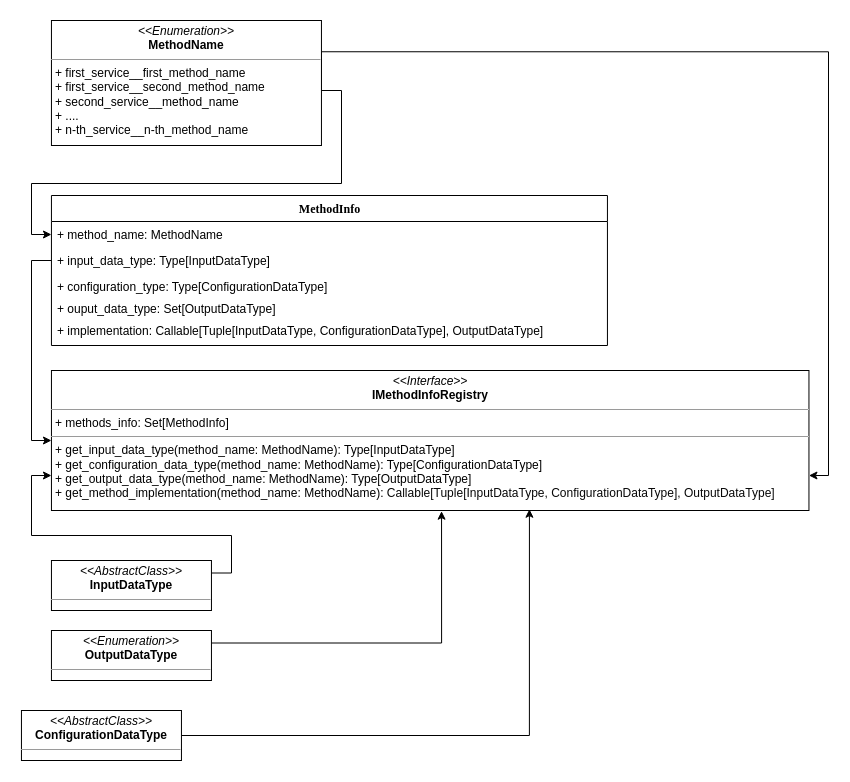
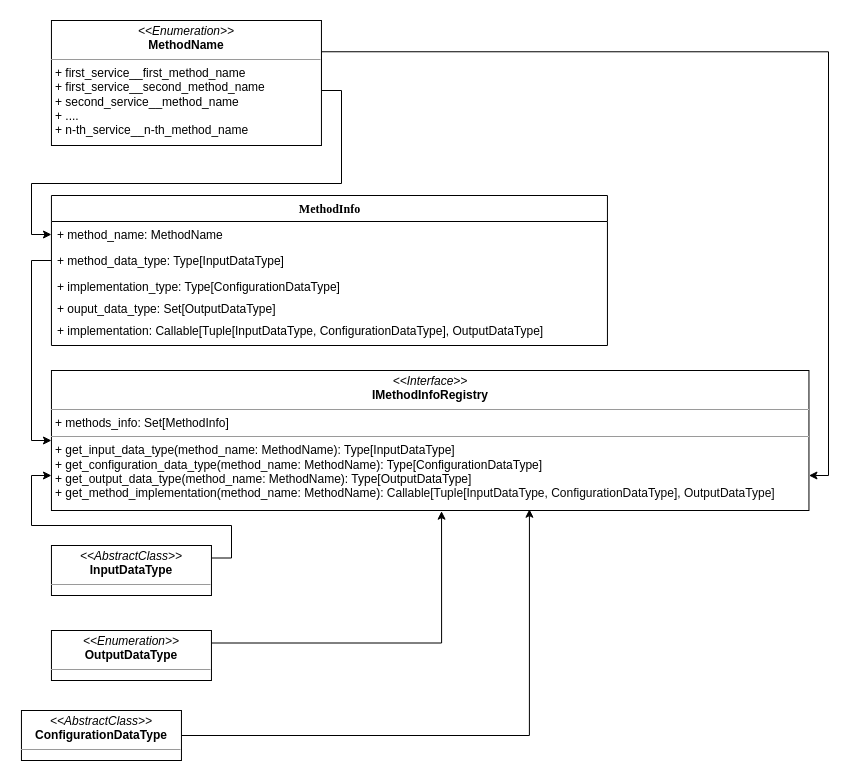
  <mxCell id="0" />
  <mxCell id="1" parent="0" />
  <mxCell id="2" value="&lt;p style=&quot;margin: 0px ; margin-top: 4px ; text-align: center&quot;&gt;&lt;i&gt;&amp;lt;&amp;lt;Interface&amp;gt;&amp;gt;&lt;/i&gt;&lt;br&gt;&lt;b&gt;IMethodInfoRegistry&lt;/b&gt;&lt;br&gt;&lt;/p&gt;&lt;hr size=&quot;1&quot;&gt;&lt;p style=&quot;margin: 0px ; margin-left: 4px&quot;&gt;+ methods_info: Set[MethodInfo]&lt;br&gt;&lt;/p&gt;&lt;hr size=&quot;1&quot;&gt;&lt;p style=&quot;margin: 0px ; margin-left: 4px&quot;&gt;+ get_input_data_type(method_name: MethodName): Type[InputDataType]&lt;/p&gt;&lt;p style=&quot;margin: 0px ; margin-left: 4px&quot;&gt;+ get_configuration_data_type(method_name: MethodName): Type[ConfigurationDataType]&lt;br&gt;&lt;/p&gt;&lt;p style=&quot;margin: 0px ; margin-left: 4px&quot;&gt;+ get_output_data_type(method_name: MethodName): Type[OutputDataType]&lt;br&gt;&lt;/p&gt;&lt;p style=&quot;margin: 0px ; margin-left: 4px&quot;&gt;+ get_method_implementation(method_name: MethodName):&amp;nbsp;&lt;span style=&quot;background-color: rgb(255 , 255 , 255) ; color: rgb(8 , 8 , 8)&quot;&gt;Callable[Tuple[InputDataType, ConfigurationDataType], OutputDataType]&lt;/span&gt;&lt;br&gt;&lt;/p&gt;" style="verticalAlign=top;align=left;overflow=fill;fontSize=12;fontFamily=Helvetica;html=1;rounded=0;shadow=0;comic=0;labelBackgroundColor=none;strokeWidth=1" parent="1" vertex="1"><mxGeometry x="50.95" y="370" width="757.5" height="140" as="geometry" /></mxCell>
  <mxCell id="3" style="edgeStyle=orthogonalEdgeStyle;rounded=0;orthogonalLoop=1;jettySize=auto;html=1;exitX=1;exitY=0.25;exitDx=0;exitDy=0;entryX=0;entryY=0.5;entryDx=0;entryDy=0;" parent="1" source="5" target="7" edge="1"><mxGeometry relative="1" as="geometry"><Array as="points"><mxPoint x="320.95" y="90" /><mxPoint x="340.95" y="90" /><mxPoint x="340.95" y="183" /><mxPoint x="30.95" y="183" /><mxPoint x="30.95" y="234" /></Array></mxGeometry></mxCell>
  <mxCell id="4" style="edgeStyle=orthogonalEdgeStyle;rounded=0;orthogonalLoop=1;jettySize=auto;html=1;exitX=1;exitY=0.25;exitDx=0;exitDy=0;entryX=1;entryY=0.75;entryDx=0;entryDy=0;fontFamily=Helvetica;" parent="1" source="5" target="2" edge="1"><mxGeometry relative="1" as="geometry"><Array as="points"><mxPoint x="827.95" y="51" /><mxPoint x="827.95" y="475" /></Array></mxGeometry></mxCell>
  <mxCell id="5" value="&lt;p style=&quot;margin: 0px ; margin-top: 4px ; text-align: center&quot;&gt;&lt;i&gt;&amp;lt;&amp;lt;Enumeration&amp;gt;&amp;gt;&lt;/i&gt;&lt;br&gt;&lt;b&gt;MethodName&lt;/b&gt;&lt;/p&gt;&lt;hr size=&quot;1&quot;&gt;&lt;p style=&quot;margin: 0px ; margin-left: 4px&quot;&gt;+ first_service__first_method_name&lt;br&gt;+ first_service__second_method_name&lt;/p&gt;&lt;p style=&quot;margin: 0px ; margin-left: 4px&quot;&gt;+ second_service__method_name&lt;/p&gt;&lt;p style=&quot;margin: 0px ; margin-left: 4px&quot;&gt;+ ....&lt;/p&gt;&lt;p style=&quot;margin: 0px ; margin-left: 4px&quot;&gt;+ n-th_service__n-th_method_name&lt;/p&gt;" style="verticalAlign=top;align=left;overflow=fill;fontSize=12;fontFamily=Helvetica;html=1;rounded=0;shadow=0;comic=0;labelBackgroundColor=none;strokeWidth=1" parent="1" vertex="1"><mxGeometry x="50.95" y="20" width="270" height="125" as="geometry" /></mxCell>
  <mxCell id="6" value="MethodInfo" style="swimlane;html=1;fontStyle=1;align=center;verticalAlign=top;childLayout=stackLayout;horizontal=1;startSize=26;horizontalStack=0;resizeParent=1;resizeLast=0;collapsible=1;marginBottom=0;swimlaneFillColor=#ffffff;rounded=0;shadow=0;comic=0;labelBackgroundColor=none;strokeWidth=1;fillColor=none;fontFamily=Verdana;fontSize=12" parent="1" vertex="1"><mxGeometry x="50.95" y="195" width="556" height="150" as="geometry" /></mxCell>
  <mxCell id="7" value="+ method_name: MethodName" style="text;html=1;strokeColor=none;fillColor=none;align=left;verticalAlign=top;spacingLeft=4;spacingRight=4;whiteSpace=wrap;overflow=hidden;rotatable=0;points=[[0,0.5],[1,0.5]];portConstraint=eastwest;" parent="6" vertex="1"><mxGeometry y="26" width="556" height="26" as="geometry" /></mxCell>
- <mxCell id="8" value="+ input_data_type: Type[InputDataType]" style="text;html=1;strokeColor=none;fillColor=none;align=left;verticalAlign=top;spacingLeft=4;spacingRight=4;whiteSpace=wrap;overflow=hidden;rotatable=0;points=[[0,0.5],[1,0.5]];portConstraint=eastwest;" parent="6" vertex="1"><mxGeometry y="52" width="556" height="26" as="geometry" /></mxCell>
- <mxCell id="9" value="+ configuration_type: Type[ConfigurationDataType]" style="text;html=1;strokeColor=none;fillColor=none;align=left;verticalAlign=top;spacingLeft=4;spacingRight=4;whiteSpace=wrap;overflow=hidden;rotatable=0;points=[[0,0.5],[1,0.5]];portConstraint=eastwest;" parent="6" vertex="1"><mxGeometry y="78" width="556" height="22" as="geometry" /></mxCell>
+ <mxCell id="8" value="+ method_data_type: Type[InputDataType]" style="text;html=1;strokeColor=none;fillColor=none;align=left;verticalAlign=top;spacingLeft=4;spacingRight=4;whiteSpace=wrap;overflow=hidden;rotatable=0;points=[[0,0.5],[1,0.5]];portConstraint=eastwest;" parent="6" vertex="1"><mxGeometry y="52" width="556" height="26" as="geometry" /></mxCell>
+ <mxCell id="9" value="+ implementation_type: Type[ConfigurationDataType]" style="text;html=1;strokeColor=none;fillColor=none;align=left;verticalAlign=top;spacingLeft=4;spacingRight=4;whiteSpace=wrap;overflow=hidden;rotatable=0;points=[[0,0.5],[1,0.5]];portConstraint=eastwest;" parent="6" vertex="1"><mxGeometry y="78" width="556" height="22" as="geometry" /></mxCell>
  <mxCell id="10" value="+ ouput_data_type: Set[OutputDataType]" style="text;html=1;strokeColor=none;fillColor=none;align=left;verticalAlign=top;spacingLeft=4;spacingRight=4;whiteSpace=wrap;overflow=hidden;rotatable=0;points=[[0,0.5],[1,0.5]];portConstraint=eastwest;" parent="6" vertex="1"><mxGeometry y="100" width="556" height="22" as="geometry" /></mxCell>
  <mxCell id="11" value="+ implementation: Callable[Tuple[InputDataType, ConfigurationDataType], OutputDataType]" style="text;html=1;strokeColor=none;fillColor=none;align=left;verticalAlign=top;spacingLeft=4;spacingRight=4;whiteSpace=wrap;overflow=hidden;rotatable=0;points=[[0,0.5],[1,0.5]];portConstraint=eastwest;" parent="6" vertex="1"><mxGeometry y="122" width="556" height="22" as="geometry" /></mxCell>
  <mxCell id="12" style="edgeStyle=orthogonalEdgeStyle;rounded=0;orthogonalLoop=1;jettySize=auto;html=1;exitX=0;exitY=0.5;exitDx=0;exitDy=0;entryX=0;entryY=0.5;entryDx=0;entryDy=0;fontFamily=Helvetica;" parent="1" source="8" target="2" edge="1"><mxGeometry relative="1" as="geometry" /></mxCell>
  <mxCell id="13" style="edgeStyle=orthogonalEdgeStyle;rounded=0;orthogonalLoop=1;jettySize=auto;html=1;exitX=1;exitY=0.25;exitDx=0;exitDy=0;entryX=0;entryY=0.75;entryDx=0;entryDy=0;fontFamily=Helvetica;" parent="1" source="14" target="2" edge="1"><mxGeometry relative="1" as="geometry" /></mxCell>
- <mxCell id="14" value="&lt;p style=&quot;margin: 0px ; margin-top: 4px ; text-align: center&quot;&gt;&lt;i&gt;&amp;lt;&amp;lt;AbstractClass&amp;gt;&amp;gt;&lt;/i&gt;&lt;br&gt;&lt;b&gt;InputDataType&lt;/b&gt;&lt;br&gt;&lt;/p&gt;&lt;hr size=&quot;1&quot;&gt;&lt;p style=&quot;margin: 0px ; margin-left: 4px&quot;&gt;&lt;br&gt;&lt;/p&gt;" style="verticalAlign=top;align=left;overflow=fill;fontSize=12;fontFamily=Helvetica;html=1;rounded=0;shadow=0;comic=0;labelBackgroundColor=none;strokeWidth=1" parent="1" vertex="1"><mxGeometry x="50.95" y="560" width="160" height="50" as="geometry" /></mxCell>
+ <mxCell id="14" value="&lt;p style=&quot;margin: 0px ; margin-top: 4px ; text-align: center&quot;&gt;&lt;i&gt;&amp;lt;&amp;lt;AbstractClass&amp;gt;&amp;gt;&lt;/i&gt;&lt;br&gt;&lt;b&gt;InputDataType&lt;/b&gt;&lt;br&gt;&lt;/p&gt;&lt;hr size=&quot;1&quot;&gt;&lt;p style=&quot;margin: 0px ; margin-left: 4px&quot;&gt;&lt;br&gt;&lt;/p&gt;" style="verticalAlign=top;align=left;overflow=fill;fontSize=12;fontFamily=Helvetica;html=1;rounded=0;shadow=0;comic=0;labelBackgroundColor=none;strokeWidth=1" parent="1" vertex="1"><mxGeometry x="50.95" y="545" width="160" height="50" as="geometry" /></mxCell>
  <mxCell id="15" style="edgeStyle=orthogonalEdgeStyle;rounded=0;orthogonalLoop=1;jettySize=auto;html=1;exitX=1;exitY=0.25;exitDx=0;exitDy=0;entryX=0.515;entryY=1.005;entryDx=0;entryDy=0;entryPerimeter=0;fontFamily=Helvetica;" parent="1" source="16" target="2" edge="1"><mxGeometry relative="1" as="geometry" /></mxCell>
  <mxCell id="16" value="&lt;p style=&quot;margin: 0px ; margin-top: 4px ; text-align: center&quot;&gt;&lt;i&gt;&amp;lt;&amp;lt;Enumeration&amp;gt;&amp;gt;&lt;/i&gt;&lt;br&gt;&lt;b&gt;OutputDataType&lt;/b&gt;&lt;br&gt;&lt;/p&gt;&lt;hr size=&quot;1&quot;&gt;&lt;p style=&quot;margin: 0px ; margin-left: 4px&quot;&gt;&lt;br&gt;&lt;/p&gt;" style="verticalAlign=top;align=left;overflow=fill;fontSize=12;fontFamily=Helvetica;html=1;rounded=0;shadow=0;comic=0;labelBackgroundColor=none;strokeWidth=1" parent="1" vertex="1"><mxGeometry x="50.95" y="630" width="160" height="50" as="geometry" /></mxCell>
  <mxCell id="17" style="edgeStyle=orthogonalEdgeStyle;rounded=0;orthogonalLoop=1;jettySize=auto;html=1;exitX=1;exitY=0.5;exitDx=0;exitDy=0;entryX=0.631;entryY=0.991;entryDx=0;entryDy=0;entryPerimeter=0;fontFamily=Helvetica;" parent="1" source="18" target="2" edge="1"><mxGeometry relative="1" as="geometry" /></mxCell>
  <mxCell id="18" value="&lt;p style=&quot;margin: 0px ; margin-top: 4px ; text-align: center&quot;&gt;&lt;i&gt;&amp;lt;&amp;lt;AbstractClass&amp;gt;&amp;gt;&lt;/i&gt;&lt;br&gt;&lt;b&gt;ConfigurationDataType&lt;/b&gt;&lt;br&gt;&lt;/p&gt;&lt;hr size=&quot;1&quot;&gt;&lt;p style=&quot;margin: 0px ; margin-left: 4px&quot;&gt;&lt;br&gt;&lt;/p&gt;" style="verticalAlign=top;align=left;overflow=fill;fontSize=12;fontFamily=Helvetica;html=1;rounded=0;shadow=0;comic=0;labelBackgroundColor=none;strokeWidth=1" parent="1" vertex="1"><mxGeometry x="20.95" y="710" width="160" height="50" as="geometry" /></mxCell>
